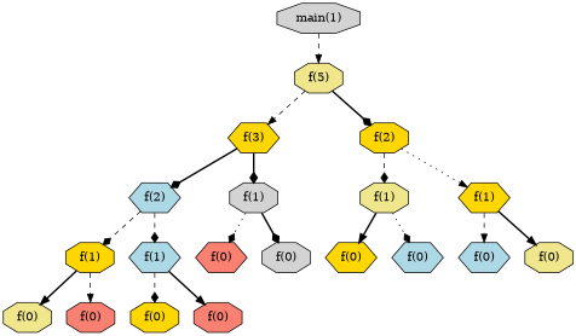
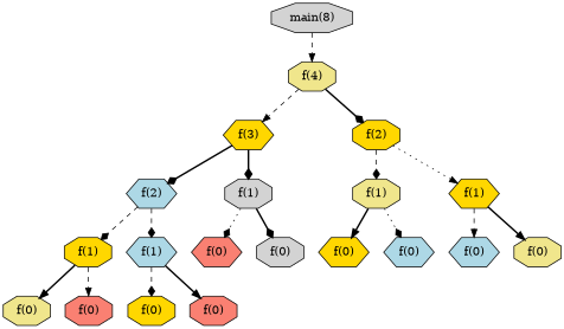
  digraph {
    rankdir=UD
    node [fillcolor=gold shape=octagon style=filled]
    edge [arrowhead=diamond style=dashed]
-   n1 [fillcolor=lightgrey label="main(1)"]
-   n2 [fillcolor=khaki label="f(5)"]
+   n1 [fillcolor=lightgrey label="main(8)"]
+   n2 [fillcolor=khaki label="f(4)"]
    n3 [label="f(3)" shape=hexagon]
    n4 [label="f(2)"]
    n5 [fillcolor=lightblue label="f(2)" shape=hexagon]
    n6 [fillcolor=lightgrey label="f(1)"]
    n7 [fillcolor=khaki label="f(1)"]
    n8 [label="f(1)" shape=hexagon]
    n9 [label="f(1)"]
    n10 [fillcolor=lightblue label="f(1)" shape=hexagon]
    n11 [fillcolor=salmon label="f(0)" shape=hexagon]
    n12 [fillcolor=lightgrey label="f(0)"]
    n13 [fillcolor=khaki label="f(0)"]
    n14 [fillcolor=salmon label="f(0)"]
    n15 [label="f(0)"]
    n16 [fillcolor=salmon label="f(0)"]
    n17 [label="f(0)" shape=hexagon]
    n18 [fillcolor=lightblue label="f(0)" shape=hexagon]
    n19 [fillcolor=lightblue label="f(0)" shape=hexagon]
    n20 [fillcolor=khaki label="f(0)"]
    n1 -> n2 [arrowhead=normal]
    n2 -> n3 [arrowhead=normal]
    n2 -> n4 [style=bold]
    n3 -> n5 [style=bold]
    n3 -> n6 [style=bold]
    n4 -> n7
    n4 -> n8 [arrowhead=normal style=dotted]
    n5 -> n9
    n5 -> n10
    n6 -> n11 [style=dotted]
    n6 -> n12 [style=bold]
    n7 -> n17 [arrowhead=normal style=bold]
    n7 -> n18 [style=dotted]
    n8 -> n19 [arrowhead=normal]
    n8 -> n20 [arrowhead=normal style=bold]
    n9 -> n13 [arrowhead=normal style=bold]
    n9 -> n14 [arrowhead=normal]
    n10 -> n15
    n10 -> n16 [arrowhead=normal style=bold]
  }
